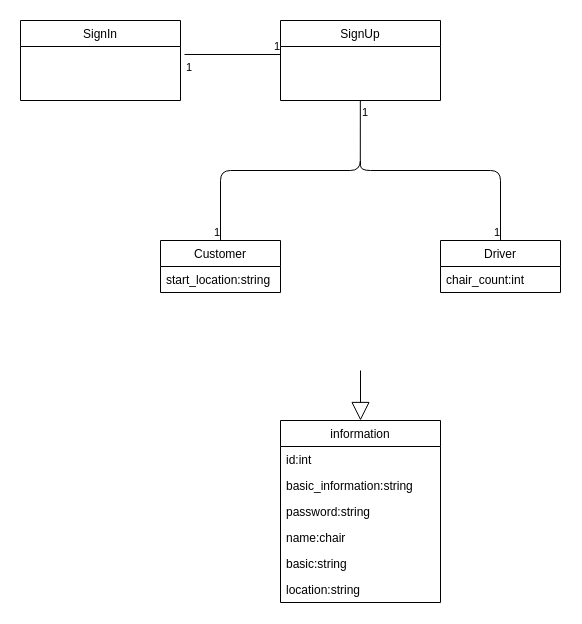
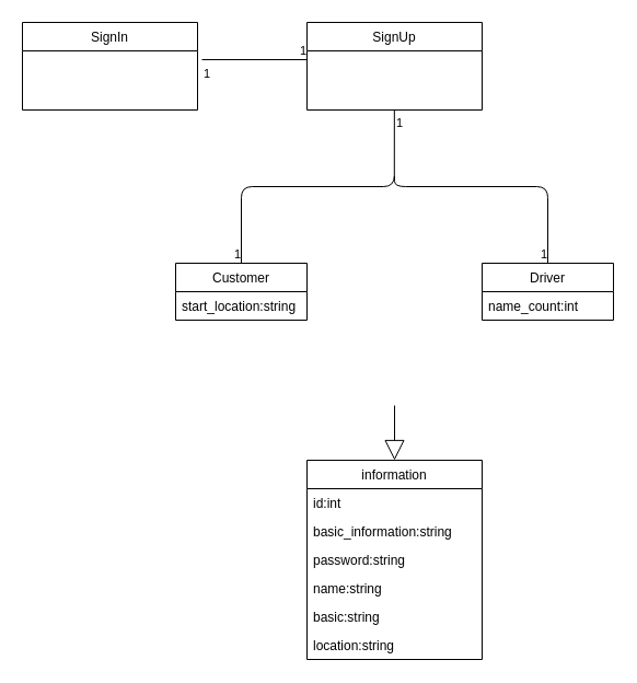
  <mxCell id="0" />
  <mxCell id="1" parent="0" />
  <mxCell id="2" value="SignIn" style="swimlane;fontStyle=0;childLayout=stackLayout;horizontal=1;startSize=26;fillColor=none;horizontalStack=0;resizeParent=1;resizeParentMax=0;resizeLast=0;collapsible=1;marginBottom=0;" vertex="1" parent="1"><mxGeometry x="20" y="20" width="160" height="80" as="geometry" /></mxCell>
  <mxCell id="3" value=" " style="text;strokeColor=none;fillColor=none;align=left;verticalAlign=top;spacingLeft=4;spacingRight=4;overflow=hidden;rotatable=0;points=[[0,0.5],[1,0.5]];portConstraint=eastwest;" vertex="1" parent="2"><mxGeometry y="26" width="160" height="54" as="geometry" /></mxCell>
  <mxCell id="4" value="SignUp" style="swimlane;fontStyle=0;childLayout=stackLayout;horizontal=1;startSize=26;fillColor=none;horizontalStack=0;resizeParent=1;resizeParentMax=0;resizeLast=0;collapsible=1;marginBottom=0;" vertex="1" parent="1"><mxGeometry x="280" y="20" width="160" height="80" as="geometry" /></mxCell>
  <mxCell id="5" value=" " style="text;strokeColor=none;fillColor=none;align=left;verticalAlign=top;spacingLeft=4;spacingRight=4;overflow=hidden;rotatable=0;points=[[0,0.5],[1,0.5]];portConstraint=eastwest;" vertex="1" parent="4"><mxGeometry y="26" width="160" height="54" as="geometry" /></mxCell>
  <mxCell id="6" value="" style="endArrow=none;html=1;edgeStyle=orthogonalEdgeStyle;rounded=0;exitX=1.025;exitY=0.148;exitDx=0;exitDy=0;exitPerimeter=0;" edge="1" parent="1" target="4" source="3"><mxGeometry relative="1" as="geometry"><mxPoint x="360" y="50" as="sourcePoint" /><mxPoint x="494" y="80" as="targetPoint" /><Array as="points"><mxPoint x="360" y="54" /></Array></mxGeometry></mxCell>
  <mxCell id="7" value="1" style="edgeLabel;resizable=0;html=1;align=left;verticalAlign=bottom;" connectable="0" vertex="1" parent="6"><mxGeometry x="-1" relative="1" as="geometry"><mxPoint y="21" as="offset" /></mxGeometry></mxCell>
  <mxCell id="8" value="1" style="edgeLabel;resizable=0;html=1;align=right;verticalAlign=bottom;" connectable="0" vertex="1" parent="6"><mxGeometry x="1" relative="1" as="geometry" /></mxCell>
  <mxCell id="9" value="Customer" style="swimlane;fontStyle=0;childLayout=stackLayout;horizontal=1;startSize=26;fillColor=none;horizontalStack=0;resizeParent=1;resizeParentMax=0;resizeLast=0;collapsible=1;marginBottom=0;" vertex="1" parent="1"><mxGeometry x="160" y="240" width="120" height="52" as="geometry" /></mxCell>
  <mxCell id="10" value="start_location:string" style="text;strokeColor=none;fillColor=none;align=left;verticalAlign=top;spacingLeft=4;spacingRight=4;overflow=hidden;rotatable=0;points=[[0,0.5],[1,0.5]];portConstraint=eastwest;" vertex="1" parent="9"><mxGeometry y="26" width="120" height="26" as="geometry" /></mxCell>
  <mxCell id="11" value="Driver" style="swimlane;fontStyle=0;childLayout=stackLayout;horizontal=1;startSize=26;fillColor=none;horizontalStack=0;resizeParent=1;resizeParentMax=0;resizeLast=0;collapsible=1;marginBottom=0;" vertex="1" parent="1"><mxGeometry x="440" y="240" width="120" height="52" as="geometry" /></mxCell>
- <mxCell id="12" value="chair_count:int" style="text;strokeColor=none;fillColor=none;align=left;verticalAlign=top;spacingLeft=4;spacingRight=4;overflow=hidden;rotatable=0;points=[[0,0.5],[1,0.5]];portConstraint=eastwest;" vertex="1" parent="11"><mxGeometry y="26" width="120" height="26" as="geometry" /></mxCell>
+ <mxCell id="12" value="name_count:int" style="text;strokeColor=none;fillColor=none;align=left;verticalAlign=top;spacingLeft=4;spacingRight=4;overflow=hidden;rotatable=0;points=[[0,0.5],[1,0.5]];portConstraint=eastwest;" vertex="1" parent="11"><mxGeometry y="26" width="120" height="26" as="geometry" /></mxCell>
  <mxCell id="13" value="information" style="swimlane;fontStyle=0;childLayout=stackLayout;horizontal=1;startSize=26;fillColor=none;horizontalStack=0;resizeParent=1;resizeParentMax=0;resizeLast=0;collapsible=1;marginBottom=0;" vertex="1" parent="1"><mxGeometry x="280" y="420" width="160" height="182" as="geometry" /></mxCell>
  <mxCell id="14" value="id:int" style="text;strokeColor=none;fillColor=none;align=left;verticalAlign=top;spacingLeft=4;spacingRight=4;overflow=hidden;rotatable=0;points=[[0,0.5],[1,0.5]];portConstraint=eastwest;" vertex="1" parent="13"><mxGeometry y="26" width="160" height="26" as="geometry" /></mxCell>
  <mxCell id="15" value="basic_information:string" style="text;strokeColor=none;fillColor=none;align=left;verticalAlign=top;spacingLeft=4;spacingRight=4;overflow=hidden;rotatable=0;points=[[0,0.5],[1,0.5]];portConstraint=eastwest;" vertex="1" parent="13"><mxGeometry y="52" width="160" height="26" as="geometry" /></mxCell>
  <mxCell id="16" value="password:string" style="text;strokeColor=none;fillColor=none;align=left;verticalAlign=top;spacingLeft=4;spacingRight=4;overflow=hidden;rotatable=0;points=[[0,0.5],[1,0.5]];portConstraint=eastwest;" vertex="1" parent="13"><mxGeometry y="78" width="160" height="26" as="geometry" /></mxCell>
- <mxCell id="17" value="name:chair" style="text;strokeColor=none;fillColor=none;align=left;verticalAlign=top;spacingLeft=4;spacingRight=4;overflow=hidden;rotatable=0;points=[[0,0.5],[1,0.5]];portConstraint=eastwest;" vertex="1" parent="13"><mxGeometry y="104" width="160" height="26" as="geometry" /></mxCell>
+ <mxCell id="17" value="name:string" style="text;strokeColor=none;fillColor=none;align=left;verticalAlign=top;spacingLeft=4;spacingRight=4;overflow=hidden;rotatable=0;points=[[0,0.5],[1,0.5]];portConstraint=eastwest;" vertex="1" parent="13"><mxGeometry y="104" width="160" height="26" as="geometry" /></mxCell>
  <mxCell id="18" value="basic:string" style="text;strokeColor=none;fillColor=none;align=left;verticalAlign=top;spacingLeft=4;spacingRight=4;overflow=hidden;rotatable=0;points=[[0,0.5],[1,0.5]];portConstraint=eastwest;" vertex="1" parent="13"><mxGeometry y="130" width="160" height="26" as="geometry" /></mxCell>
  <mxCell id="19" value="location:string" style="text;strokeColor=none;fillColor=none;align=left;verticalAlign=top;spacingLeft=4;spacingRight=4;overflow=hidden;rotatable=0;points=[[0,0.5],[1,0.5]];portConstraint=eastwest;" vertex="1" parent="13"><mxGeometry y="156" width="160" height="26" as="geometry" /></mxCell>
  <mxCell id="20" value="" style="endArrow=block;endSize=16;endFill=0;html=1;rounded=1;entryX=0.5;entryY=0;entryDx=0;entryDy=0;" edge="1" parent="1" target="13"><mxGeometry y="30" width="160" relative="1" as="geometry"><mxPoint x="360" y="370" as="sourcePoint" /><mxPoint x="480" y="537.67" as="targetPoint" /><mxPoint as="offset" /></mxGeometry></mxCell>
  <mxCell id="21" value="" style="endArrow=none;html=1;edgeStyle=orthogonalEdgeStyle;rounded=1;exitX=0.499;exitY=1;exitDx=0;exitDy=0;exitPerimeter=0;entryX=0.5;entryY=0;entryDx=0;entryDy=0;" edge="1" parent="1" source="5" target="9"><mxGeometry relative="1" as="geometry"><mxPoint x="260" y="340" as="sourcePoint" /><mxPoint x="420" y="340" as="targetPoint" /></mxGeometry></mxCell>
  <mxCell id="22" value="1" style="edgeLabel;resizable=0;html=1;align=left;verticalAlign=bottom;" connectable="0" vertex="1" parent="21"><mxGeometry x="-1" relative="1" as="geometry"><mxPoint y="20" as="offset" /></mxGeometry></mxCell>
  <mxCell id="23" value="1" style="edgeLabel;resizable=0;html=1;align=right;verticalAlign=bottom;" connectable="0" vertex="1" parent="21"><mxGeometry x="1" relative="1" as="geometry" /></mxCell>
  <mxCell id="24" value="" style="endArrow=none;html=1;edgeStyle=orthogonalEdgeStyle;rounded=1;entryX=0.5;entryY=0;entryDx=0;entryDy=0;" edge="1" parent="1" target="11"><mxGeometry relative="1" as="geometry"><mxPoint x="360" y="160" as="sourcePoint" /><mxPoint x="230" y="380" as="targetPoint" /><Array as="points"><mxPoint x="360" y="170" /><mxPoint x="500" y="170" /></Array></mxGeometry></mxCell>
  <mxCell id="25" value="1" style="edgeLabel;resizable=0;html=1;align=right;verticalAlign=bottom;" connectable="0" vertex="1" parent="24"><mxGeometry x="1" relative="1" as="geometry" /></mxCell>
